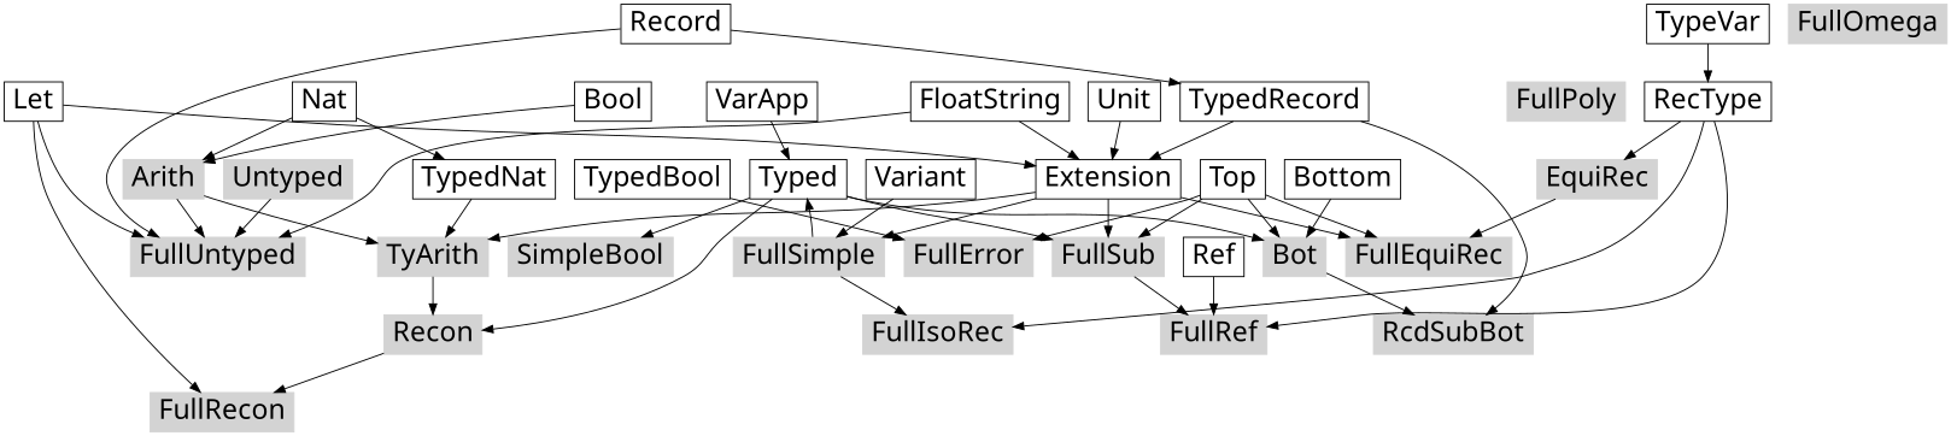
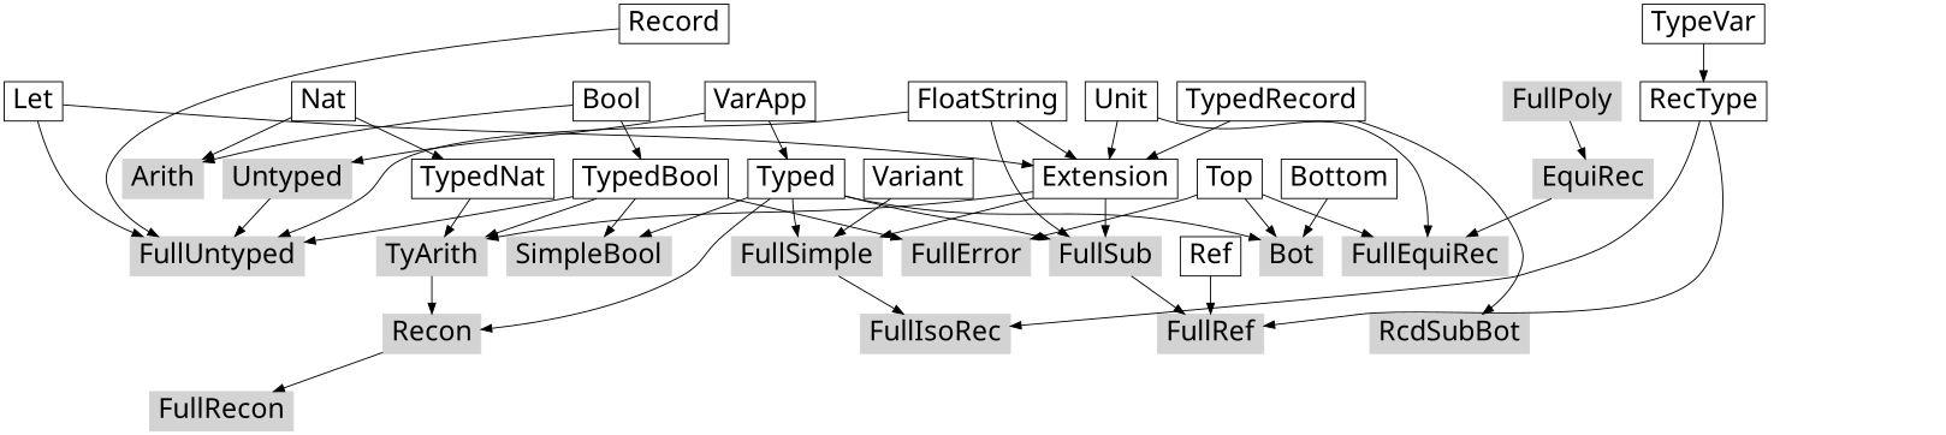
  digraph {
    fontname="Noto Sans"
    node [fontname="Noto Sans" fontsize=26 shape=box]
    edge [fontname="Noto Sans"]
    Arith [color=lightgray style=filled]
    Untyped [color=lightgray style=filled]
    FullUntyped [color=lightgray style=filled]
    TyArith [color=lightgray style=filled]
    SimpleBool [color=lightgray style=filled]
    FullSimple [color=lightgray style=filled]
    Bot [color=lightgray style=filled]
    FullRef [color=lightgray style=filled]
    FullError [color=lightgray style=filled]
    RcdSubBot [color=lightgray style=filled]
    FullSub [color=lightgray style=filled]
    FullEquiRec [color=lightgray style=filled]
    FullIsoRec [color=lightgray style=filled]
    EquiRec [color=lightgray style=filled]
    Recon [color=lightgray style=filled]
    FullRecon [color=lightgray style=filled]
    FullPoly [color=lightgray style=filled]
-   FullOmega [color=lightgray style=filled]
    Extension
    Bool
    TypedBool
    Nat
    TypedNat
    Record
    TypedRecord
    VarApp
    Typed
    FloatString
    Let
    TypeVar
    RecType
    Unit
    Variant
    Top
    Bottom
    Ref
    subgraph sub_1 {
      Arith
      Untyped
      FullUntyped
      TyArith
      SimpleBool
      FullSimple
      Bot
      FullRef
      FullError
      RcdSubBot
      FullSub
      FullEquiRec
      FullIsoRec
      EquiRec
      Recon
      FullRecon
      FullPoly
-     FullOmega
    }
-   Arith -> FullUntyped
+   TypedBool -> FullUntyped
    Untyped -> FullUntyped
    TyArith -> Recon
    FullSimple -> FullIsoRec
-   Bot -> RcdSubBot
    FullSub -> FullRef
    EquiRec -> FullEquiRec
    Recon -> FullRecon
    Extension -> TyArith
    Extension -> FullSimple
    Extension -> FullSub
-   Extension -> FullEquiRec
+   Unit -> FullEquiRec
    Bool -> Arith
-   Arith -> TyArith
+   Bool -> TypedBool
+   TypedBool -> TyArith
+   TypedBool -> SimpleBool
    TypedBool -> FullError
    Nat -> Arith
    Nat -> TypedNat
    TypedNat -> TyArith
    Record -> FullUntyped
-   Record -> TypedRecord
    TypedRecord -> RcdSubBot
    TypedRecord -> Extension
+   VarApp -> Untyped
    VarApp -> Typed
    Typed -> SimpleBool
-   FullSimple -> Typed
+   Typed -> FullSimple
    Typed -> Bot
    Typed -> FullSub
    Typed -> Recon
    FloatString -> FullUntyped
    FloatString -> Extension
    Let -> FullUntyped
-   Let -> FullRecon
    Let -> Extension
    TypeVar -> RecType
    RecType -> FullRef
    RecType -> FullIsoRec
-   RecType -> EquiRec
+   FullPoly -> EquiRec
    Unit -> Extension
    Variant -> FullSimple
    Top -> Bot
    Top -> FullError
-   Top -> FullSub
+   FloatString -> FullSub
    Top -> FullEquiRec
    Bottom -> Bot
    Ref -> FullRef
  }
